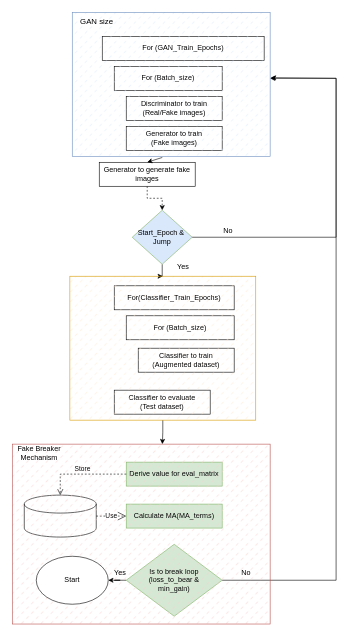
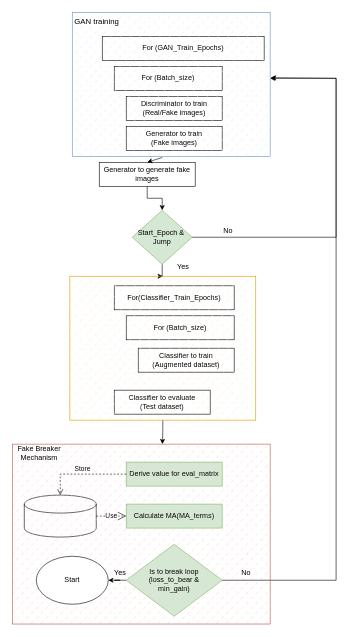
  <mxCell id="0" />
  <mxCell id="1" parent="0" />
  <mxCell id="2" value="For (Batch_size)" style="rounded=0;whiteSpace=wrap;html=1;fillStyle=auto;" vertex="1" parent="1"><mxGeometry x="190" y="110" width="180" height="40" as="geometry" /></mxCell>
  <mxCell id="3" value="For (GAN_Train_Epochs)" style="rounded=0;whiteSpace=wrap;html=1;fillStyle=auto;" vertex="1" parent="1"><mxGeometry x="170" y="60" width="270" height="40" as="geometry" /></mxCell>
  <mxCell id="4" value="Discriminator to train (Real/Fake images)" style="rounded=0;whiteSpace=wrap;html=1;fillStyle=auto;" vertex="1" parent="1"><mxGeometry x="210" y="160" width="160" height="40" as="geometry" /></mxCell>
  <mxCell id="5" value="Generator to train &lt;br&gt;(Fake images)" style="rounded=0;whiteSpace=wrap;html=1;fillStyle=auto;" vertex="1" parent="1"><mxGeometry x="210" y="210" width="160" height="40" as="geometry" /></mxCell>
- <mxCell id="6" value="" style="edgeStyle=orthogonalEdgeStyle;rounded=0;orthogonalLoop=1;jettySize=auto;html=1;dashed=1;" edge="1" parent="1" source="7" target="11"><mxGeometry relative="1" as="geometry" /></mxCell>
+ <mxCell id="6" value="" style="edgeStyle=orthogonalEdgeStyle;rounded=0;orthogonalLoop=1;jettySize=auto;html=1;" edge="1" parent="1" source="7" target="11"><mxGeometry relative="1" as="geometry" /></mxCell>
  <mxCell id="7" value="Generator to generate fake images" style="rounded=0;whiteSpace=wrap;html=1;fillStyle=auto;" vertex="1" parent="1"><mxGeometry x="165" y="270" width="160" height="40" as="geometry" /></mxCell>
  <mxCell id="8" value="For(Classifier_Train_Epochs)" style="rounded=0;whiteSpace=wrap;html=1;fillStyle=auto;" vertex="1" parent="1"><mxGeometry x="190" y="476" width="200" height="40" as="geometry" /></mxCell>
  <mxCell id="9" value="For (Batch_size)" style="rounded=0;whiteSpace=wrap;html=1;fillStyle=auto;" vertex="1" parent="1"><mxGeometry x="210" y="526" width="180" height="40" as="geometry" /></mxCell>
  <mxCell id="10" value="" style="edgeStyle=orthogonalEdgeStyle;rounded=0;orthogonalLoop=1;jettySize=auto;html=1;" edge="1" parent="1" source="11" target="25"><mxGeometry relative="1" as="geometry" /></mxCell>
- <mxCell id="11" value="Start_Epoch &amp;amp;&amp;nbsp;&lt;br&gt;Jump" style="rhombus;whiteSpace=wrap;html=1;fillStyle=auto;strokeColor=#82b366;fillColor=#dae8fc;" vertex="1" parent="1"><mxGeometry x="220" y="350" width="100" height="90" as="geometry" /></mxCell>
+ <mxCell id="11" value="Start_Epoch &amp;amp;&amp;nbsp;&lt;br&gt;Jump" style="rhombus;whiteSpace=wrap;html=1;fillStyle=auto;strokeColor=#82b366;fillColor=#d5e8d4;" vertex="1" parent="1"><mxGeometry x="220" y="350" width="100" height="90" as="geometry" /></mxCell>
  <mxCell id="12" value="Classifier to train&lt;br&gt;(Augmented dataset)" style="rounded=0;whiteSpace=wrap;html=1;fillStyle=auto;" vertex="1" parent="1"><mxGeometry x="230" y="580" width="160" height="40" as="geometry" /></mxCell>
  <mxCell id="13" value="Classifier to evaluate&lt;br&gt;(Test dataset)" style="rounded=0;whiteSpace=wrap;html=1;fillStyle=auto;" vertex="1" parent="1"><mxGeometry x="190" y="650" width="160" height="40" as="geometry" /></mxCell>
  <mxCell id="14" value="Derive value for eval_matrix" style="rounded=0;whiteSpace=wrap;html=1;fillStyle=auto;fillColor=#d5e8d4;strokeColor=#82b366;" vertex="1" parent="1"><mxGeometry x="210" y="770" width="160" height="40" as="geometry" /></mxCell>
  <mxCell id="15" value="" style="shape=cylinder3;whiteSpace=wrap;html=1;boundedLbl=1;backgroundOutline=1;size=15;fillStyle=auto;" vertex="1" parent="1"><mxGeometry x="40" y="825" width="120" height="70" as="geometry" /></mxCell>
  <mxCell id="16" value="Calculate MA(MA_terms)" style="rounded=0;whiteSpace=wrap;html=1;fillStyle=auto;fillColor=#d5e8d4;strokeColor=#82b366;" vertex="1" parent="1"><mxGeometry x="210" y="840" width="160" height="40" as="geometry" /></mxCell>
  <mxCell id="17" value="" style="edgeStyle=orthogonalEdgeStyle;rounded=0;orthogonalLoop=1;jettySize=auto;html=1;fontSize=13;" edge="1" parent="1" source="18" target="30"><mxGeometry relative="1" as="geometry" /></mxCell>
  <mxCell id="18" value="Is to break loop&lt;br&gt;(loss_to_bear &amp;amp;&lt;br&gt;min_gain)" style="rhombus;whiteSpace=wrap;html=1;fillStyle=auto;fillColor=#d5e8d4;strokeColor=#82b366;" vertex="1" parent="1"><mxGeometry x="210" y="907" width="160" height="120" as="geometry" /></mxCell>
  <mxCell id="19" value="Use" style="endArrow=open;endSize=12;dashed=1;html=1;rounded=0;entryX=0;entryY=0.5;entryDx=0;entryDy=0;exitX=1;exitY=0.5;exitDx=0;exitDy=0;exitPerimeter=0;" edge="1" parent="1" source="15" target="16"><mxGeometry width="160" relative="1" as="geometry"><mxPoint x="260" y="610" as="sourcePoint" /><mxPoint x="420" y="610" as="targetPoint" /></mxGeometry></mxCell>
  <mxCell id="20" value="Store" style="html=1;verticalAlign=bottom;endArrow=open;dashed=1;endSize=8;rounded=0;entryX=0.5;entryY=0;entryDx=0;entryDy=0;entryPerimeter=0;exitX=0;exitY=0.5;exitDx=0;exitDy=0;" edge="1" parent="1" source="14" target="15"><mxGeometry relative="1" as="geometry"><mxPoint x="210" y="780" as="sourcePoint" /><mxPoint x="130" y="780" as="targetPoint" /><Array as="points"><mxPoint x="100" y="790" /></Array></mxGeometry></mxCell>
  <mxCell id="21" value="" style="rounded=0;whiteSpace=wrap;html=1;fillStyle=dashed;strokeColor=#6c8ebf;fillColor=#dae8fc;" vertex="1" parent="1"><mxGeometry y="20" width="330" height="240" as="geometry" x="120" /></mxCell>
  <mxCell id="22" value="" style="endArrow=classic;html=1;rounded=0;exitX=1;exitY=0.5;exitDx=0;exitDy=0;entryX=1.004;entryY=0.454;entryDx=0;entryDy=0;entryPerimeter=0;" edge="1" parent="1" source="11" target="21"><mxGeometry width="50" height="50" relative="1" as="geometry"><mxPoint x="390" y="330" as="sourcePoint" /><mxPoint x="440" y="280" as="targetPoint" /><Array as="points"><mxPoint x="560" y="395" /><mxPoint x="560" y="130" /></Array></mxGeometry></mxCell>
  <mxCell id="23" value="" style="endArrow=classic;html=1;rounded=0;exitX=1;exitY=0.5;exitDx=0;exitDy=0;" edge="1" parent="1" source="18"><mxGeometry width="50" height="50" relative="1" as="geometry"><mxPoint x="340" y="640" as="sourcePoint" /><mxPoint x="450" y="130" as="targetPoint" /><Array as="points"><mxPoint x="560" y="967" /><mxPoint x="560" y="130" /></Array></mxGeometry></mxCell>
  <mxCell id="24" value="" style="edgeStyle=orthogonalEdgeStyle;rounded=0;orthogonalLoop=1;jettySize=auto;html=1;entryX=0.582;entryY=0;entryDx=0;entryDy=0;entryPerimeter=0;" edge="1" parent="1" source="25" target="26"><mxGeometry relative="1" as="geometry" /></mxCell>
  <mxCell id="25" value="" style="rounded=0;whiteSpace=wrap;html=1;fillStyle=dashed;strokeColor=#d79b00;fillColor=#ffe6cc;" vertex="1" parent="1"><mxGeometry x="116" y="460" width="310" height="240" as="geometry" /></mxCell>
  <mxCell id="26" value="" style="rounded=0;whiteSpace=wrap;html=1;fillStyle=dashed;strokeColor=#b85450;fillColor=#f8cecc;" vertex="1" parent="1"><mxGeometry x="20" y="740" width="430" height="300" as="geometry" /></mxCell>
  <mxCell id="27" value="No" style="text;html=1;strokeColor=none;fillColor=none;align=center;verticalAlign=middle;whiteSpace=wrap;rounded=0;fillStyle=dashed;" vertex="1" parent="1"><mxGeometry x="380" y="940" width="60" height="30" as="geometry" /></mxCell>
  <mxCell id="28" value="No" style="text;html=1;strokeColor=none;fillColor=none;align=center;verticalAlign=middle;whiteSpace=wrap;rounded=0;fillStyle=dashed;" vertex="1" parent="1"><mxGeometry x="350" y="370" width="60" height="30" as="geometry" /></mxCell>
  <mxCell id="29" value="" style="endArrow=classic;html=1;rounded=0;exitX=0.455;exitY=1.008;exitDx=0;exitDy=0;exitPerimeter=0;entryX=0.5;entryY=0;entryDx=0;entryDy=0;" edge="1" parent="1" source="21" target="7"><mxGeometry width="50" height="50" relative="1" as="geometry"><mxPoint x="270" y="350" as="sourcePoint" /><mxPoint x="320" y="300" as="targetPoint" /></mxGeometry></mxCell>
  <mxCell id="30" value="Start" style="ellipse;whiteSpace=wrap;html=1;fillStyle=auto;" vertex="1" parent="1"><mxGeometry x="60" y="927" width="120" height="80" as="geometry" /></mxCell>
  <mxCell id="31" value="Yes" style="text;html=1;strokeColor=none;fillColor=none;align=center;verticalAlign=middle;whiteSpace=wrap;rounded=0;fillStyle=dashed;" vertex="1" parent="1"><mxGeometry x="170" y="940" width="60" height="30" as="geometry" /></mxCell>
  <mxCell id="32" value="Yes" style="text;html=1;strokeColor=none;fillColor=none;align=center;verticalAlign=middle;whiteSpace=wrap;rounded=0;fillStyle=dashed;" vertex="1" parent="1"><mxGeometry x="275" y="430" width="60" height="30" as="geometry" /></mxCell>
- <mxCell id="33" value="GAN size" style="text;html=1;strokeColor=none;fillColor=none;align=center;verticalAlign=middle;whiteSpace=wrap;rounded=0;fillStyle=auto;fontSize=13;" vertex="1" parent="1"><mxGeometry x="116" y="20" width="90" height="30" as="geometry" /></mxCell>
+ <mxCell id="33" value="GAN training" style="text;html=1;strokeColor=none;fillColor=none;align=center;verticalAlign=middle;whiteSpace=wrap;rounded=0;fillStyle=auto;fontSize=13;" vertex="1" parent="1"><mxGeometry x="116" y="20" width="90" height="30" as="geometry" /></mxCell>
  <mxCell id="34" value="Fake Breaker Mechanism" style="text;html=1;strokeColor=none;fillColor=none;align=center;verticalAlign=middle;whiteSpace=wrap;rounded=0;fillStyle=dashed;" vertex="1" parent="1"><mxGeometry x="20" y="740" width="90" height="30" as="geometry" /></mxCell>
